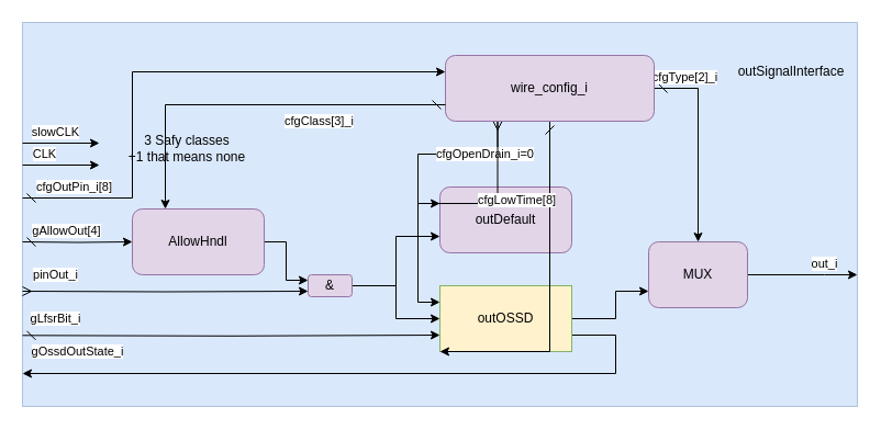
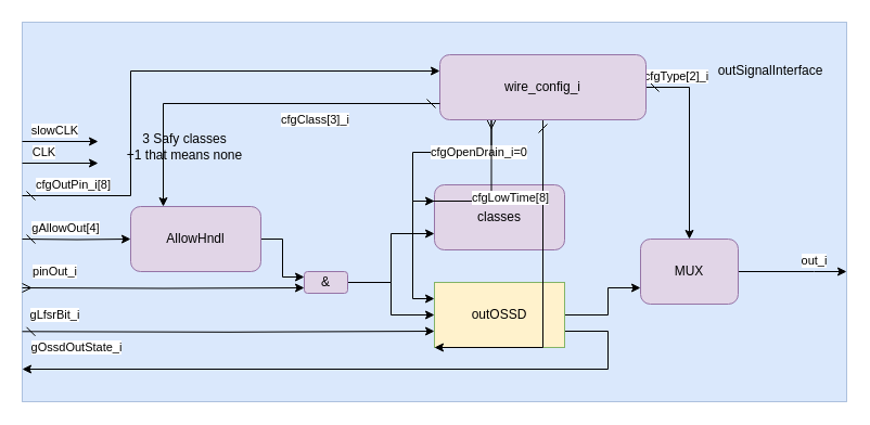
  <mxCell id="0" />
  <mxCell id="1" parent="0" />
  <mxCell id="2" value="" style="rounded=0;whiteSpace=wrap;html=1;dashed=1;fillColor=#dae8fc;strokeWidth=1;dashPattern=1 1;strokeColor=#6c8ebf;" vertex="1" parent="1"><mxGeometry x="20" y="20" width="760" height="350" as="geometry" /></mxCell>
- <mxCell id="3" value="outDefault" style="rounded=1;whiteSpace=wrap;html=1;fillColor=#e1d5e7;strokeColor=#9673a6;" vertex="1" parent="1"><mxGeometry x="400" y="170" width="120" height="60" as="geometry" /></mxCell>
+ <mxCell id="3" value="classes" style="rounded=1;whiteSpace=wrap;html=1;fillColor=#e1d5e7;strokeColor=#9673a6;" vertex="1" parent="1"><mxGeometry x="400" y="170" width="120" height="60" as="geometry" /></mxCell>
  <mxCell id="4" style="edgeStyle=orthogonalEdgeStyle;rounded=0;orthogonalLoop=1;jettySize=auto;html=1;exitX=1;exitY=0.5;exitDx=0;exitDy=0;entryX=0;entryY=0.75;entryDx=0;entryDy=0;" edge="1" parent="1" source="7" target="9"><mxGeometry relative="1" as="geometry"><Array as="points"><mxPoint x="560" y="290" /><mxPoint x="560" y="265" /></Array></mxGeometry></mxCell>
  <mxCell id="5" value="gLfsrBit_i" style="edgeStyle=orthogonalEdgeStyle;rounded=0;orthogonalLoop=1;jettySize=auto;html=1;exitX=0;exitY=0.75;exitDx=0;exitDy=0;entryX=0;entryY=0.75;entryDx=0;entryDy=0;startArrow=dash;startFill=0;" edge="1" parent="1" target="7"><mxGeometry x="-0.842" y="15" relative="1" as="geometry"><mxPoint x="20" y="305.286" as="sourcePoint" /><mxPoint as="offset" /></mxGeometry></mxCell>
  <mxCell id="6" value="gOssdOutState_i" style="rounded=0;orthogonalLoop=1;jettySize=auto;html=1;exitX=1;exitY=0.75;exitDx=0;exitDy=0;edgeStyle=elbowEdgeStyle;" edge="1" parent="1" source="7"><mxGeometry x="0.837" y="-20" relative="1" as="geometry"><mxPoint x="20" y="340" as="targetPoint" /><Array as="points"><mxPoint x="560" y="310" /><mxPoint x="550" y="340" /></Array><mxPoint as="offset" /></mxGeometry></mxCell>
  <mxCell id="7" value="outOSSD" style="rounded=0;whiteSpace=wrap;html=1;fillColor=#fff2cc;strokeColor=#82b366;" vertex="1" parent="1"><mxGeometry x="400" y="260" width="120" height="60" as="geometry" /></mxCell>
  <mxCell id="8" value="out_i" style="edgeStyle=orthogonalEdgeStyle;rounded=0;orthogonalLoop=1;jettySize=auto;html=1;exitX=1;exitY=0.5;exitDx=0;exitDy=0;" edge="1" parent="1" source="9"><mxGeometry x="0.4" y="10" relative="1" as="geometry"><mxPoint x="780" y="250" as="targetPoint" /><Array as="points"><mxPoint x="750" y="250" /><mxPoint x="750" y="250" /></Array><mxPoint as="offset" /></mxGeometry></mxCell>
  <mxCell id="9" value="MUX" style="rounded=1;whiteSpace=wrap;html=1;fillColor=#e1d5e7;strokeColor=#9673a6;" vertex="1" parent="1"><mxGeometry x="590" y="220" width="90" height="60" as="geometry" /></mxCell>
  <mxCell id="10" value="cfgType[2]_i" style="edgeStyle=orthogonalEdgeStyle;rounded=0;orthogonalLoop=1;jettySize=auto;html=1;exitX=1;exitY=0.5;exitDx=0;exitDy=0;entryX=0.5;entryY=0;entryDx=0;entryDy=0;startArrow=dash;startFill=0;" edge="1" parent="1" source="15" target="9"><mxGeometry x="-0.686" y="10" relative="1" as="geometry"><mxPoint as="offset" /></mxGeometry></mxCell>
  <mxCell id="11" value="cfgOpenDrain_i=0" style="edgeStyle=orthogonalEdgeStyle;rounded=0;orthogonalLoop=1;jettySize=auto;html=1;exitX=0.25;exitY=1;exitDx=0;exitDy=0;entryX=0;entryY=0.25;entryDx=0;entryDy=0;" edge="1" parent="1" source="15" target="3"><mxGeometry x="1" y="60" relative="1" as="geometry"><mxPoint x="40" y="15" as="offset" /></mxGeometry></mxCell>
  <mxCell id="12" style="edgeStyle=orthogonalEdgeStyle;rounded=0;orthogonalLoop=1;jettySize=auto;html=1;exitX=0.25;exitY=1;exitDx=0;exitDy=0;entryX=0;entryY=0.25;entryDx=0;entryDy=0;startArrow=ERmany;startFill=0;" edge="1" parent="1" source="15" target="7"><mxGeometry relative="1" as="geometry" /></mxCell>
  <mxCell id="13" value="cfgOutPin_i[8]" style="edgeStyle=elbowEdgeStyle;rounded=0;orthogonalLoop=1;jettySize=auto;html=1;exitX=0;exitY=0.25;exitDx=0;exitDy=0;entryX=0;entryY=0.25;entryDx=0;entryDy=0;startArrow=dash;startFill=0;" edge="1" parent="1" target="15"><mxGeometry x="-0.812" y="10" relative="1" as="geometry"><mxPoint x="20" y="180" as="sourcePoint" /><Array as="points"><mxPoint x="120" y="160" /></Array><mxPoint as="offset" /></mxGeometry></mxCell>
  <mxCell id="14" value="cfgLowTime[8]" style="edgeStyle=elbowEdgeStyle;rounded=0;orthogonalLoop=1;jettySize=auto;elbow=vertical;html=1;startArrow=dash;startFill=0;" edge="1" parent="1" source="15"><mxGeometry x="-0.538" y="-30" relative="1" as="geometry"><mxPoint x="400" y="320" as="targetPoint" /><Array as="points"><mxPoint x="350" y="320" /><mxPoint x="350" y="240" /><mxPoint x="350" y="185" /></Array><mxPoint as="offset" /></mxGeometry></mxCell>
  <mxCell id="15" value="wire_config_i" style="rounded=1;whiteSpace=wrap;html=1;fillColor=#e1d5e7;strokeColor=#9673a6;" vertex="1" parent="1"><mxGeometry x="405" y="50" width="190" height="60" as="geometry" /></mxCell>
  <mxCell id="16" value="cfgClass[3]_i" style="edgeStyle=orthogonalEdgeStyle;rounded=0;orthogonalLoop=1;jettySize=auto;html=1;entryX=0.25;entryY=0;entryDx=0;entryDy=0;exitX=0;exitY=0.75;exitDx=0;exitDy=0;startArrow=dash;startFill=0;" edge="1" parent="1" source="15" target="19"><mxGeometry x="-0.345" y="15" relative="1" as="geometry"><mxPoint x="250" y="90" as="sourcePoint" /><Array as="points"><mxPoint x="150" y="95" /></Array><mxPoint as="offset" /></mxGeometry></mxCell>
  <mxCell id="17" style="edgeStyle=orthogonalEdgeStyle;rounded=0;orthogonalLoop=1;jettySize=auto;html=1;entryX=0;entryY=0.25;entryDx=0;entryDy=0;" edge="1" parent="1" source="19" target="23"><mxGeometry relative="1" as="geometry" /></mxCell>
  <mxCell id="18" value="gAllowOut[4]" style="edgeStyle=orthogonalEdgeStyle;rounded=0;orthogonalLoop=1;jettySize=auto;html=1;entryX=0;entryY=0.5;entryDx=0;entryDy=0;startArrow=dash;startFill=0;" edge="1" parent="1" target="19"><mxGeometry x="-0.2" y="10" relative="1" as="geometry"><mxPoint x="20" y="220" as="sourcePoint" /><mxPoint as="offset" /></mxGeometry></mxCell>
  <mxCell id="19" value="AllowHndl" style="rounded=1;whiteSpace=wrap;html=1;fillColor=#e1d5e7;strokeColor=#9673a6;" vertex="1" parent="1"><mxGeometry x="120" y="190" width="120" height="60" as="geometry" /></mxCell>
  <mxCell id="20" style="edgeStyle=orthogonalEdgeStyle;rounded=0;orthogonalLoop=1;jettySize=auto;html=1;exitX=1;exitY=0.5;exitDx=0;exitDy=0;entryX=0;entryY=0.75;entryDx=0;entryDy=0;" edge="1" parent="1" source="23" target="3"><mxGeometry relative="1" as="geometry" /></mxCell>
  <mxCell id="21" style="edgeStyle=orthogonalEdgeStyle;rounded=0;orthogonalLoop=1;jettySize=auto;html=1;exitX=1;exitY=0.5;exitDx=0;exitDy=0;entryX=0;entryY=0.5;entryDx=0;entryDy=0;" edge="1" parent="1" source="23" target="7"><mxGeometry relative="1" as="geometry" /></mxCell>
  <mxCell id="22" value="pinOut_i" style="edgeStyle=orthogonalEdgeStyle;rounded=0;orthogonalLoop=1;jettySize=auto;html=1;entryX=0;entryY=0.75;entryDx=0;entryDy=0;startArrow=ERmany;startFill=0;" edge="1" parent="1" target="23"><mxGeometry x="-0.769" y="15" relative="1" as="geometry"><mxPoint x="20" y="265" as="sourcePoint" /><mxPoint as="offset" /></mxGeometry></mxCell>
  <mxCell id="23" value="&amp;amp;" style="rounded=1;whiteSpace=wrap;html=1;fillColor=#e1d5e7;strokeColor=#9673a6;" vertex="1" parent="1"><mxGeometry x="280" y="250" width="40" height="20" as="geometry" /></mxCell>
  <mxCell id="24" value="3 Safy classes&lt;br&gt;+1 that means none" style="text;html=1;strokeColor=none;fillColor=none;align=center;verticalAlign=middle;whiteSpace=wrap;rounded=0;dashed=1;" vertex="1" parent="1"><mxGeometry x="95" y="120" width="150" height="30" as="geometry" /></mxCell>
- <mxCell id="25" value="outSignalInterface" style="text;html=1;strokeColor=none;fillColor=none;align=center;verticalAlign=middle;whiteSpace=wrap;rounded=0;dashed=1;" vertex="1" parent="1"><mxGeometry x="660" y="50" width="120" height="30" as="geometry" /></mxCell>
+ <mxCell id="25" value="outSignalInterface" style="text;html=1;strokeColor=none;fillColor=none;align=center;verticalAlign=middle;whiteSpace=wrap;rounded=0;dashed=1;" vertex="1" parent="1"><mxGeometry x="650" y="50" width="120" height="30" as="geometry" /></mxCell>
  <mxCell id="26" value="CLK" style="endArrow=classic;html=1;rounded=0;" edge="1" parent="1"><mxGeometry x="-0.429" y="10" width="50" height="50" relative="1" as="geometry"><mxPoint x="20" y="150" as="sourcePoint" /><mxPoint x="90" y="150" as="targetPoint" /><mxPoint as="offset" /></mxGeometry></mxCell>
  <mxCell id="27" value="slowCLK" style="endArrow=classic;html=1;rounded=0;" edge="1" parent="1"><mxGeometry x="-0.143" y="10" width="50" height="50" relative="1" as="geometry"><mxPoint x="20" y="130" as="sourcePoint" /><mxPoint x="90" y="130" as="targetPoint" /><mxPoint as="offset" /></mxGeometry></mxCell>
